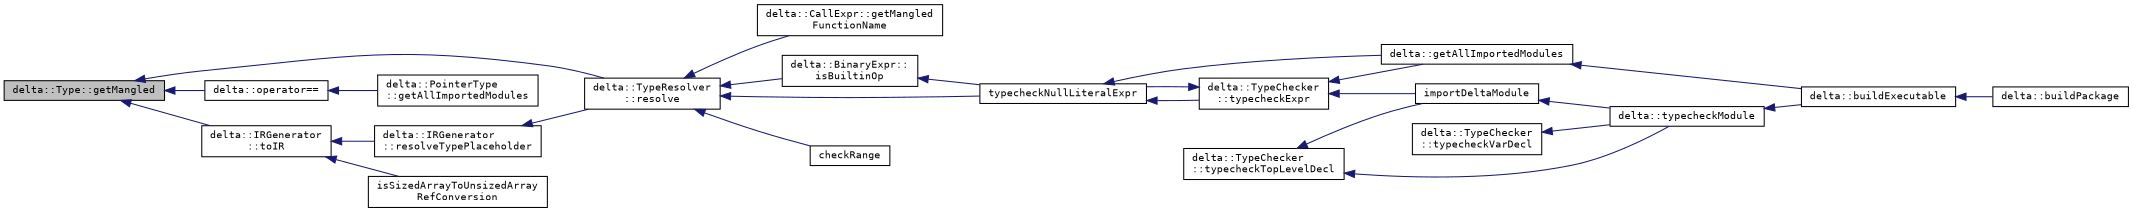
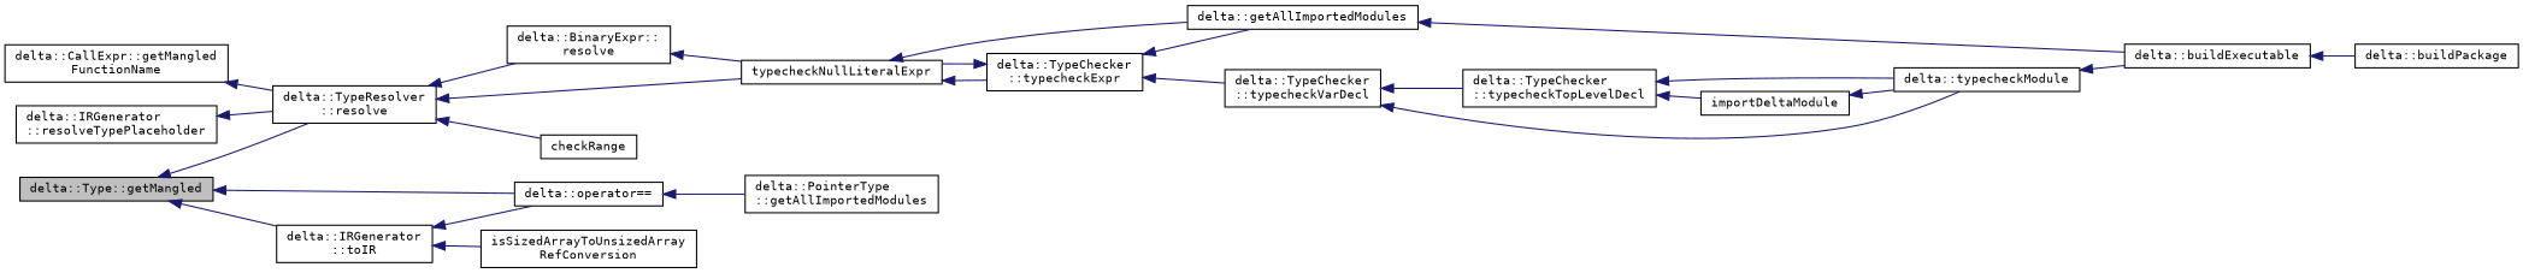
  digraph {
    fontname="DejaVu Sans Mono"
    rankdir=LR
    node [color=black fillcolor=white fontname="DejaVu Sans Mono" fontsize=10 shape=record style=filled]
    edge [color=midnightblue dir=back fontname="DejaVu Sans Mono" fontsize=10 labelfontname=Helvetica labelfontsize=10 style=solid]
    n1 [fillcolor=grey75 fontcolor=black height=0.2 label="delta::Type::getMangled" width=0.4]
    n2 [height=0.2 label="delta::TypeResolver\l::resolve" width=0.4]
    n3 [height=0.2 label="delta::operator==" width=0.4]
    n4 [height=0.2 label="delta::IRGenerator\l::toIR" width=0.4]
    n5 [height=0.2 label="delta::CallExpr::getMangled\lFunctionName" width=0.4]
-   n6 [height=0.2 label="delta::BinaryExpr::\lisBuiltinOp" width=0.4]
+   n6 [height=0.2 label="delta::BinaryExpr::\lresolve" width=0.4]
    n7 [height=0.2 label=typecheckNullLiteralExpr width=0.4]
    n8 [height=0.2 label=checkRange width=0.4]
    n9 [height=0.2 label="delta::PointerType\l::getAllImportedModules" width=0.4]
    n10 [height=0.2 label="delta::IRGenerator\l::resolveTypePlaceholder" width=0.4]
    n11 [height=0.2 label="isSizedArrayToUnsizedArray\lRefConversion" width=0.4]
    n12 [height=0.2 label="delta::TypeChecker\l::typecheckExpr" width=0.4]
    n13 [height=0.2 label="delta::getAllImportedModules" width=0.4]
    n14 [height=0.2 label="delta::TypeChecker\l::typecheckVarDecl" width=0.4]
    n15 [height=0.2 label="delta::buildExecutable" width=0.4]
    n16 [height=0.2 label="delta::TypeChecker\l::typecheckTopLevelDecl" width=0.4]
    n17 [height=0.2 label="delta::typecheckModule" width=0.4]
    n18 [height=0.2 label="delta::buildPackage" width=0.4]
    n19 [height=0.2 label=importDeltaModule width=0.4]
    n1 -> n2
    n1 -> n3
    n1 -> n4
-   n2 -> n5
+   n5 -> n2
    n2 -> n6
    n2 -> n7
    n2 -> n8
    n3 -> n9
-   n4 -> n10
+   n4 -> n3
    n4 -> n11
    n6 -> n7
    n7 -> n12
    n7 -> n13
    n10 -> n2
    n12 -> n7
    n12 -> n13
-   n12 -> n19
+   n12 -> n14
    n13 -> n15
+   n14 -> n16
    n14 -> n17
    n15 -> n18
    n16 -> n17
    n16 -> n19
    n17 -> n15
    n19 -> n17
  }
